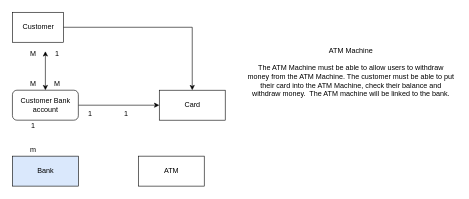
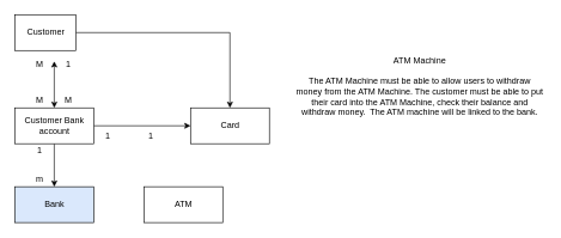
  <mxCell id="0" />
  <mxCell id="1" parent="0" />
  <mxCell id="2" value="" style="edgeStyle=orthogonalEdgeStyle;rounded=0;orthogonalLoop=1;jettySize=auto;html=1;entryX=0.5;entryY=0;entryDx=0;entryDy=0;" edge="1" parent="1" source="3" target="9"><mxGeometry relative="1" as="geometry"><mxPoint x="210" y="50" as="targetPoint" /></mxGeometry></mxCell>
  <mxCell id="3" value="Customer" style="html=1;" vertex="1" parent="1"><mxGeometry x="20" y="20" width="85" height="50" as="geometry" /></mxCell>
  <mxCell id="4" value="Bank" style="html=1;fillColor=#dae8fc;" vertex="1" parent="1"><mxGeometry x="20" y="260" width="110" height="50" as="geometry" /></mxCell>
- <mxCell id="5" value="ATM" style="html=1;" vertex="1" parent="1"><mxGeometry x="230" y="260" width="110" height="50" as="geometry" /></mxCell>
+ <mxCell id="5" value="ATM" style="html=1;" vertex="1" parent="1"><mxGeometry x="200" y="260" width="110" height="50" as="geometry" /></mxCell>
+ <mxCell id="6" value="" style="edgeStyle=orthogonalEdgeStyle;rounded=0;orthogonalLoop=1;jettySize=auto;html=1;" edge="1" parent="1" source="8" target="4"><mxGeometry relative="1" as="geometry" /></mxCell>
  <mxCell id="7" value="" style="edgeStyle=orthogonalEdgeStyle;rounded=0;orthogonalLoop=1;jettySize=auto;html=1;" edge="1" parent="1" source="8" target="9"><mxGeometry relative="1" as="geometry" /></mxCell>
- <mxCell id="8" value="&lt;div&gt;Customer Bank &lt;br&gt;&lt;/div&gt;&lt;div&gt;account&lt;/div&gt;" style="html=1;rounded=1;" vertex="1" parent="1"><mxGeometry x="20" y="150" width="110" height="50" as="geometry" /></mxCell>
+ <mxCell id="8" value="&lt;div&gt;Customer Bank &lt;br&gt;&lt;/div&gt;&lt;div&gt;account&lt;/div&gt;" style="html=1;" vertex="1" parent="1"><mxGeometry x="20" y="150" width="110" height="50" as="geometry" /></mxCell>
  <mxCell id="9" value="Card" style="html=1;" vertex="1" parent="1"><mxGeometry x="265" y="150" width="110" height="50" as="geometry" /></mxCell>
  <mxCell id="10" value="M" style="text;html=1;strokeColor=none;fillColor=none;align=center;verticalAlign=middle;whiteSpace=wrap;rounded=0;" vertex="1" parent="1"><mxGeometry x="35" y="80" width="40" height="20" as="geometry" /></mxCell>
  <mxCell id="11" value="M" style="text;html=1;strokeColor=none;fillColor=none;align=center;verticalAlign=middle;whiteSpace=wrap;rounded=0;" vertex="1" parent="1"><mxGeometry x="75" y="130" width="40" height="20" as="geometry" /></mxCell>
  <mxCell id="12" value="M" style="text;html=1;strokeColor=none;fillColor=none;align=center;verticalAlign=middle;whiteSpace=wrap;rounded=0;" vertex="1" parent="1"><mxGeometry x="35" y="130" width="40" height="20" as="geometry" /></mxCell>
  <mxCell id="13" value="1" style="text;html=1;strokeColor=none;fillColor=none;align=center;verticalAlign=middle;whiteSpace=wrap;rounded=0;" vertex="1" parent="1"><mxGeometry x="75" y="80" width="40" height="20" as="geometry" /></mxCell>
  <mxCell id="14" value="" style="endArrow=classic;startArrow=classic;html=1;entryX=0;entryY=0.25;entryDx=0;entryDy=0;" edge="1" parent="1" source="8" target="13"><mxGeometry width="50" height="50" relative="1" as="geometry"><mxPoint x="20" y="380" as="sourcePoint" /><mxPoint x="70" y="330" as="targetPoint" /></mxGeometry></mxCell>
  <mxCell id="15" value="1" style="text;html=1;strokeColor=none;fillColor=none;align=center;verticalAlign=middle;whiteSpace=wrap;rounded=0;" vertex="1" parent="1"><mxGeometry x="190" y="180" width="40" height="20" as="geometry" /></mxCell>
  <mxCell id="16" value="1" style="text;html=1;strokeColor=none;fillColor=none;align=center;verticalAlign=middle;whiteSpace=wrap;rounded=0;" vertex="1" parent="1"><mxGeometry x="130" y="180" width="40" height="20" as="geometry" /></mxCell>
  <mxCell id="17" value="1" style="text;html=1;strokeColor=none;fillColor=none;align=center;verticalAlign=middle;whiteSpace=wrap;rounded=0;" vertex="1" parent="1"><mxGeometry x="35" y="200" width="40" height="20" as="geometry" /></mxCell>
  <mxCell id="18" value="m" style="text;html=1;strokeColor=none;fillColor=none;align=center;verticalAlign=middle;whiteSpace=wrap;rounded=0;" vertex="1" parent="1"><mxGeometry x="35" y="240" width="40" height="20" as="geometry" /></mxCell>
  <mxCell id="19" value="&lt;div&gt;ATM Machine&lt;/div&gt;&lt;div&gt;&lt;br&gt;&lt;/div&gt;&lt;div&gt;The ATM Machine must be able to allow users to withdraw money from the ATM Machine. The customer must be able to put their card into the ATM Machine, check their balance and withdraw money.&amp;nbsp; The ATM machine will be linked to the bank. &lt;br&gt;&lt;/div&gt;" style="text;html=1;strokeColor=none;fillColor=none;align=center;verticalAlign=middle;whiteSpace=wrap;rounded=0;" vertex="1" parent="1"><mxGeometry x="410" y="40" width="350" height="160" as="geometry" /></mxCell>
